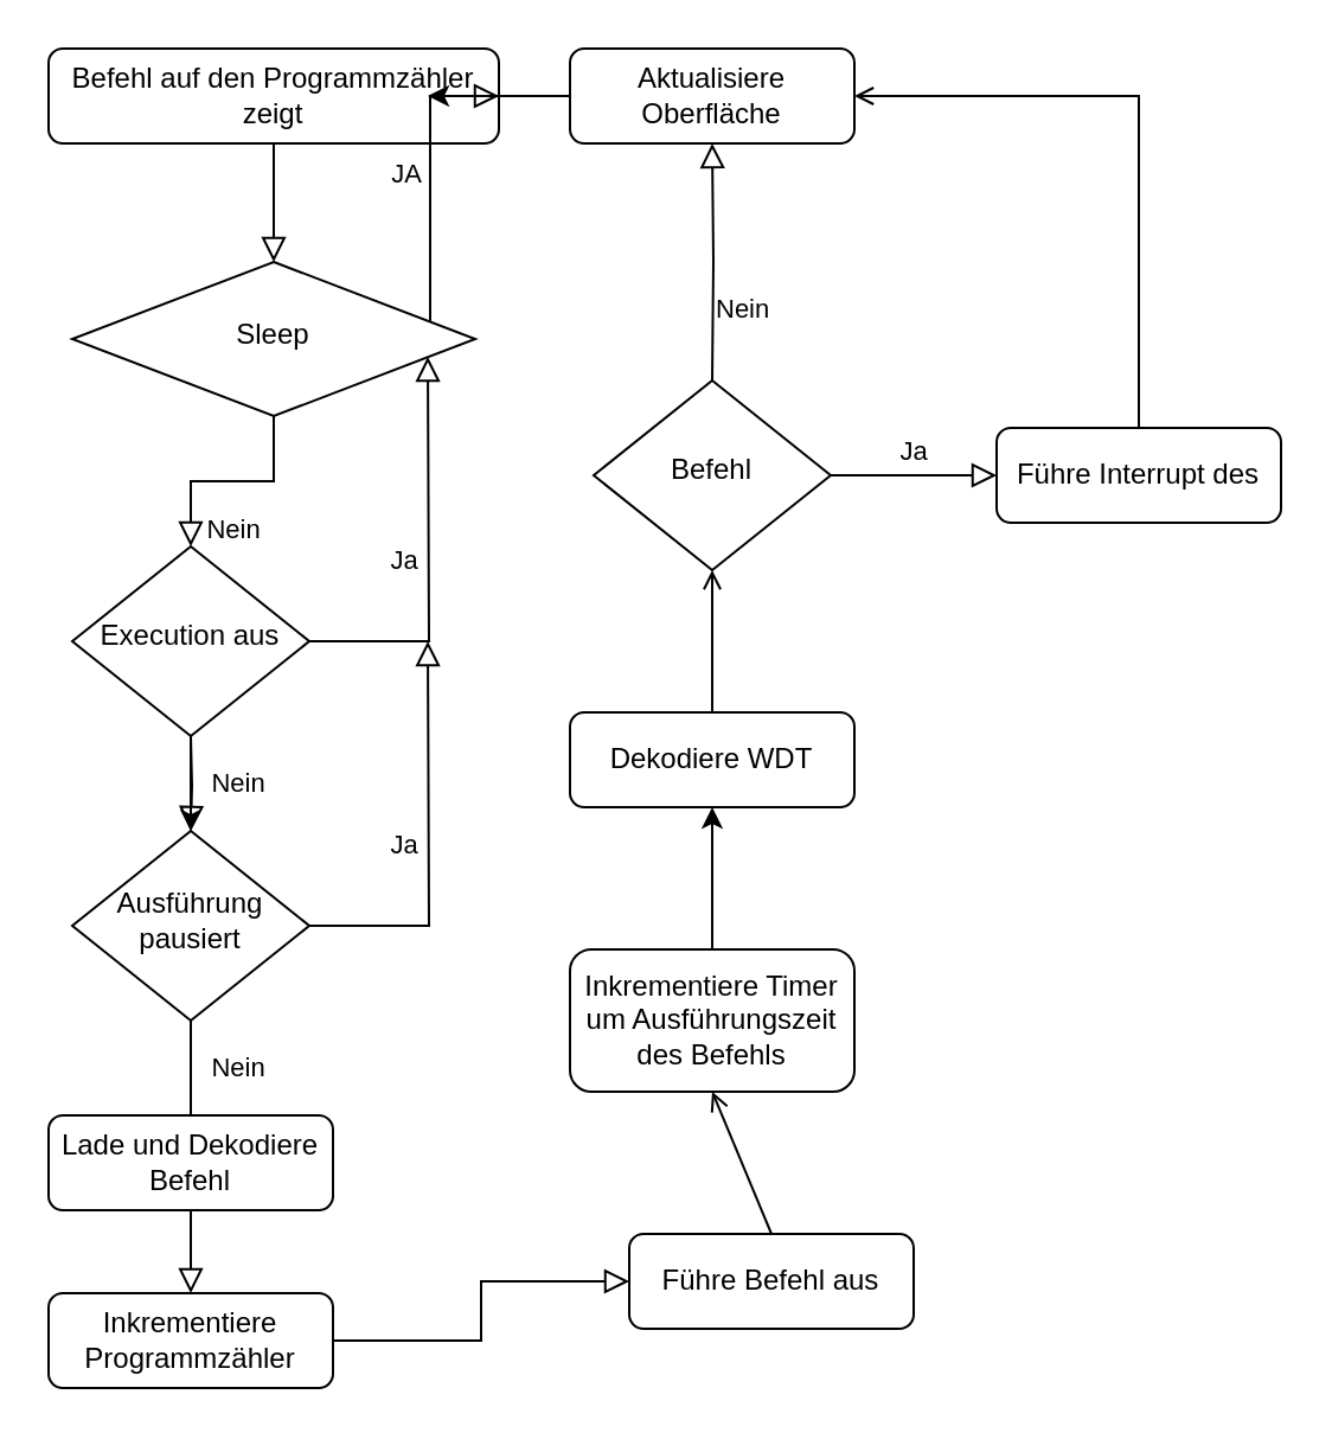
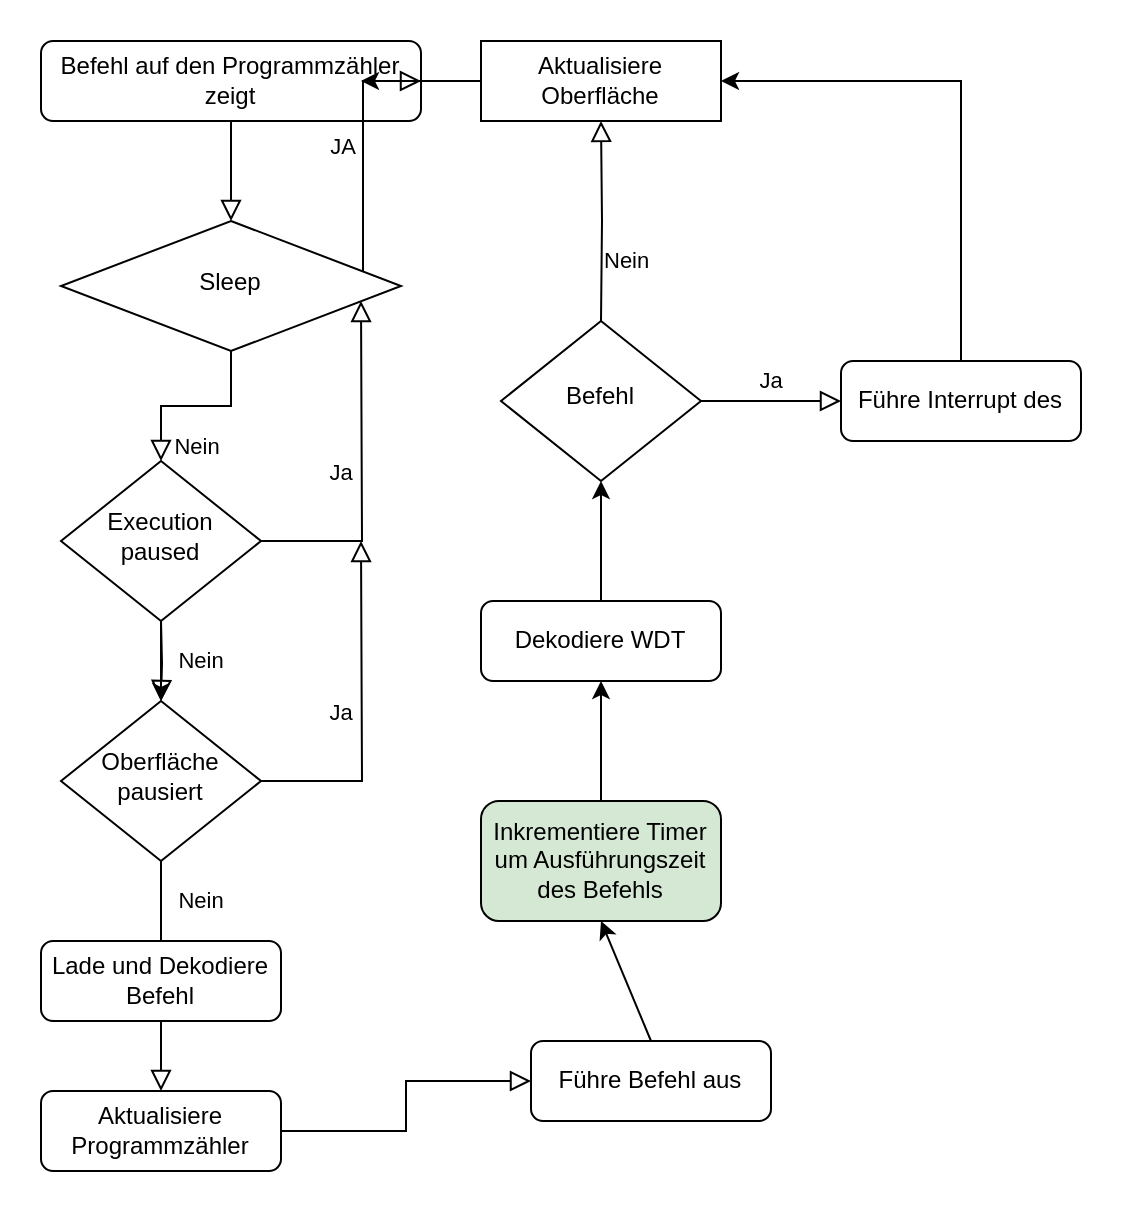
  <mxCell id="0" />
  <mxCell id="1" parent="0" />
  <mxCell id="2" value="" style="rounded=0;html=1;jettySize=auto;orthogonalLoop=1;fontSize=11;endArrow=block;endFill=0;endSize=8;strokeWidth=1;shadow=0;labelBackgroundColor=none;edgeStyle=orthogonalEdgeStyle;" parent="1" source="3" target="6" edge="1"><mxGeometry relative="1" as="geometry" /></mxCell>
  <mxCell id="3" value="Befehl auf den Programmzähler zeigt" style="rounded=1;whiteSpace=wrap;html=1;fontSize=12;glass=0;strokeWidth=1;shadow=0;" parent="1" vertex="1"><mxGeometry x="20" y="20" width="190" height="40" as="geometry" /></mxCell>
  <mxCell id="4" value="Nein" style="rounded=0;html=1;jettySize=auto;orthogonalLoop=1;fontSize=11;endArrow=block;endFill=0;endSize=8;strokeWidth=1;shadow=0;labelBackgroundColor=none;edgeStyle=orthogonalEdgeStyle;" parent="1" source="6" target="9" edge="1"><mxGeometry y="20" relative="1" as="geometry"><mxPoint as="offset" /></mxGeometry></mxCell>
  <mxCell id="5" value="JA" style="edgeStyle=orthogonalEdgeStyle;rounded=0;html=1;jettySize=auto;orthogonalLoop=1;fontSize=11;endArrow=block;endFill=0;endSize=8;strokeWidth=1;shadow=0;labelBackgroundColor=none;entryX=1;entryY=0.5;entryDx=0;entryDy=0;" parent="1" source="6" target="3" edge="1"><mxGeometry y="10" relative="1" as="geometry"><mxPoint as="offset" /><mxPoint x="180" y="40" as="targetPoint" /><Array as="points"><mxPoint x="181" y="150" /><mxPoint x="181" y="40" /></Array></mxGeometry></mxCell>
  <mxCell id="6" value="Sleep" style="rhombus;whiteSpace=wrap;html=1;shadow=0;fontFamily=Helvetica;fontSize=12;align=center;strokeWidth=1;spacing=6;spacingTop=-4;" parent="1" vertex="1"><mxGeometry x="30" y="110" width="170" height="65" as="geometry" /></mxCell>
  <mxCell id="7" value="Ja" style="edgeStyle=orthogonalEdgeStyle;rounded=0;html=1;jettySize=auto;orthogonalLoop=1;fontSize=11;endArrow=block;endFill=0;endSize=8;strokeWidth=1;shadow=0;labelBackgroundColor=none;" parent="1" source="9" edge="1"><mxGeometry y="10" relative="1" as="geometry"><mxPoint as="offset" /><mxPoint x="180" y="150" as="targetPoint" /></mxGeometry></mxCell>
  <mxCell id="8" value="" style="edgeStyle=orthogonalEdgeStyle;rounded=0;orthogonalLoop=1;jettySize=auto;html=1;" edge="1" parent="1" source="9" target="12"><mxGeometry relative="1" as="geometry" /></mxCell>
- <mxCell id="9" value="Execution aus" style="rhombus;whiteSpace=wrap;html=1;shadow=0;fontFamily=Helvetica;fontSize=12;align=center;strokeWidth=1;spacing=6;spacingTop=-4;" parent="1" vertex="1"><mxGeometry x="30" y="230" width="100" height="80" as="geometry" /></mxCell>
+ <mxCell id="9" value="Execution paused" style="rhombus;whiteSpace=wrap;html=1;shadow=0;fontFamily=Helvetica;fontSize=12;align=center;strokeWidth=1;spacing=6;spacingTop=-4;" parent="1" vertex="1"><mxGeometry x="30" y="230" width="100" height="80" as="geometry" /></mxCell>
  <mxCell id="10" value="Nein" style="rounded=0;html=1;jettySize=auto;orthogonalLoop=1;fontSize=11;endArrow=block;endFill=0;endSize=8;strokeWidth=1;shadow=0;labelBackgroundColor=none;edgeStyle=orthogonalEdgeStyle;" edge="1" parent="1" target="12"><mxGeometry y="20" relative="1" as="geometry"><mxPoint as="offset" /><mxPoint x="80" y="310" as="sourcePoint" /></mxGeometry></mxCell>
  <mxCell id="11" value="Ja" style="edgeStyle=orthogonalEdgeStyle;rounded=0;html=1;jettySize=auto;orthogonalLoop=1;fontSize=11;endArrow=block;endFill=0;endSize=8;strokeWidth=1;shadow=0;labelBackgroundColor=none;" edge="1" parent="1" source="12"><mxGeometry x="0.001" y="10" relative="1" as="geometry"><mxPoint as="offset" /><mxPoint x="180" y="270" as="targetPoint" /></mxGeometry></mxCell>
- <mxCell id="12" value="Ausführung pausiert" style="rhombus;whiteSpace=wrap;html=1;shadow=0;fontFamily=Helvetica;fontSize=12;align=center;strokeWidth=1;spacing=6;spacingTop=-4;" vertex="1" parent="1"><mxGeometry x="30" y="350" width="100" height="80" as="geometry" /></mxCell>
+ <mxCell id="12" value="Oberfläche pausiert" style="rhombus;whiteSpace=wrap;html=1;shadow=0;fontFamily=Helvetica;fontSize=12;align=center;strokeWidth=1;spacing=6;spacingTop=-4;" vertex="1" parent="1"><mxGeometry x="30" y="350" width="100" height="80" as="geometry" /></mxCell>
  <mxCell id="13" value="Lade und Dekodiere Befehl" style="rounded=1;whiteSpace=wrap;html=1;fontSize=12;glass=0;strokeWidth=1;shadow=0;" vertex="1" parent="1"><mxGeometry x="20" y="470" width="120" height="40" as="geometry" /></mxCell>
  <mxCell id="14" value="Nein" style="rounded=0;html=1;jettySize=auto;orthogonalLoop=1;fontSize=11;endArrow=none;endFill=0;endSize=8;strokeWidth=1;shadow=0;labelBackgroundColor=none;edgeStyle=orthogonalEdgeStyle;exitX=0.5;exitY=1;exitDx=0;exitDy=0;entryX=0.5;entryY=0;entryDx=0;entryDy=0;" edge="1" parent="1" source="12" target="13"><mxGeometry y="20" relative="1" as="geometry"><mxPoint as="offset" /><mxPoint x="201" y="407" as="sourcePoint" /><mxPoint x="201" y="447" as="targetPoint" /></mxGeometry></mxCell>
- <mxCell id="15" value="Inkrementiere Programmzähler" style="rounded=1;whiteSpace=wrap;html=1;fontSize=12;glass=0;strokeWidth=1;shadow=0;" vertex="1" parent="1"><mxGeometry x="20" y="545" width="120" height="40" as="geometry" /></mxCell>
+ <mxCell id="15" value="Aktualisiere Programmzähler" style="rounded=1;whiteSpace=wrap;html=1;fontSize=12;glass=0;strokeWidth=1;shadow=0;" vertex="1" parent="1"><mxGeometry x="20" y="545" width="120" height="40" as="geometry" /></mxCell>
  <mxCell id="16" value="" style="rounded=0;html=1;jettySize=auto;orthogonalLoop=1;fontSize=11;endArrow=block;endFill=0;endSize=8;strokeWidth=1;shadow=0;labelBackgroundColor=none;edgeStyle=orthogonalEdgeStyle;entryX=0.5;entryY=0;entryDx=0;entryDy=0;" edge="1" parent="1" target="15"><mxGeometry relative="1" as="geometry"><mxPoint x="80" y="510" as="sourcePoint" /><mxPoint x="90" y="120" as="targetPoint" /></mxGeometry></mxCell>
  <mxCell id="17" value="Führe Befehl aus" style="rounded=1;whiteSpace=wrap;html=1;fontSize=12;glass=0;strokeWidth=1;shadow=0;" vertex="1" parent="1"><mxGeometry x="265" y="520" width="120" height="40" as="geometry" /></mxCell>
  <mxCell id="18" value="" style="rounded=0;html=1;jettySize=auto;orthogonalLoop=1;fontSize=11;endArrow=block;endFill=0;endSize=8;strokeWidth=1;shadow=0;labelBackgroundColor=none;edgeStyle=orthogonalEdgeStyle;entryX=0;entryY=0.5;entryDx=0;entryDy=0;exitX=1;exitY=0.5;exitDx=0;exitDy=0;" edge="1" parent="1" source="15" target="17"><mxGeometry relative="1" as="geometry"><mxPoint x="90" y="520" as="sourcePoint" /><mxPoint x="90" y="555" as="targetPoint" /></mxGeometry></mxCell>
  <mxCell id="19" value="Dekodiere WDT" style="rounded=1;whiteSpace=wrap;html=1;fontSize=12;glass=0;strokeWidth=1;shadow=0;" vertex="1" parent="1"><mxGeometry x="240" y="300" width="120" height="40" as="geometry" /></mxCell>
- <mxCell id="20" value="Inkrementiere Timer um Ausführungszeit des Befehls" style="rounded=1;whiteSpace=wrap;html=1;fontSize=12;glass=0;strokeWidth=1;shadow=0;" vertex="1" parent="1"><mxGeometry x="240" y="400" width="120" height="60" as="geometry" /></mxCell>
+ <mxCell id="20" value="Inkrementiere Timer um Ausführungszeit des Befehls" style="rounded=1;whiteSpace=wrap;html=1;fontSize=12;glass=0;strokeWidth=1;shadow=0;fillColor=#d5e8d4;" vertex="1" parent="1"><mxGeometry x="240" y="400" width="120" height="60" as="geometry" /></mxCell>
  <mxCell id="21" value="Befehl" style="rhombus;whiteSpace=wrap;html=1;shadow=0;fontFamily=Helvetica;fontSize=12;align=center;strokeWidth=1;spacing=6;spacingTop=-4;" vertex="1" parent="1"><mxGeometry x="250" y="160" width="100" height="80" as="geometry" /></mxCell>
  <mxCell id="22" value="Ja" style="edgeStyle=orthogonalEdgeStyle;rounded=0;html=1;jettySize=auto;orthogonalLoop=1;fontSize=11;endArrow=block;endFill=0;endSize=8;strokeWidth=1;shadow=0;labelBackgroundColor=none;exitX=1;exitY=0.5;exitDx=0;exitDy=0;entryX=0;entryY=0.5;entryDx=0;entryDy=0;" edge="1" parent="1" source="21" target="23"><mxGeometry y="10" relative="1" as="geometry"><mxPoint as="offset" /><mxPoint x="140" y="280" as="sourcePoint" /><mxPoint x="460" y="250" as="targetPoint" /></mxGeometry></mxCell>
  <mxCell id="23" value="Führe Interrupt des" style="rounded=1;whiteSpace=wrap;html=1;fontSize=12;glass=0;strokeWidth=1;shadow=0;" vertex="1" parent="1"><mxGeometry x="420" y="180" width="120" height="40" as="geometry" /></mxCell>
- <mxCell id="24" value="Aktualisiere Oberfläche" style="rounded=1;whiteSpace=wrap;html=1;fontSize=12;glass=0;strokeWidth=1;shadow=0;" vertex="1" parent="1"><mxGeometry x="240" y="20" width="120" height="40" as="geometry" /></mxCell>
- <mxCell id="25" value="" style="endArrow=open;rounded=0;exitX=0.5;exitY=0;exitDx=0;exitDy=0;entryX=0.5;entryY=1;entryDx=0;entryDy=0;html=1;strokeColor=default;" edge="1" parent="1" source="17" target="20"><mxGeometry width="50" height="50" relative="1" as="geometry"><mxPoint x="420" y="460" as="sourcePoint" /><mxPoint x="470" y="410" as="targetPoint" /></mxGeometry></mxCell>
+ <mxCell id="24" value="Aktualisiere Oberfläche" style="whiteSpace=wrap;html=1;fontSize=12;glass=0;strokeWidth=1;shadow=0;rounded=0;" vertex="1" parent="1"><mxGeometry x="240" y="20" width="120" height="40" as="geometry" /></mxCell>
+ <mxCell id="25" value="" style="endArrow=classic;rounded=0;exitX=0.5;exitY=0;exitDx=0;exitDy=0;entryX=0.5;entryY=1;entryDx=0;entryDy=0;html=1;strokeColor=default;" edge="1" parent="1" source="17" target="20"><mxGeometry width="50" height="50" relative="1" as="geometry"><mxPoint x="420" y="460" as="sourcePoint" /><mxPoint x="470" y="410" as="targetPoint" /></mxGeometry></mxCell>
  <mxCell id="26" value="" style="endArrow=classic;html=1;rounded=0;exitX=0.5;exitY=0;exitDx=0;exitDy=0;entryX=0.5;entryY=1;entryDx=0;entryDy=0;" edge="1" parent="1" source="20" target="19"><mxGeometry width="50" height="50" relative="1" as="geometry"><mxPoint x="310" y="555" as="sourcePoint" /><mxPoint x="310" y="470" as="targetPoint" /></mxGeometry></mxCell>
- <mxCell id="27" value="" style="endArrow=open;html=1;rounded=0;exitX=0.5;exitY=0;exitDx=0;exitDy=0;entryX=0.5;entryY=1;entryDx=0;entryDy=0;fontColor=default;labelBackgroundColor=default;" edge="1" parent="1" source="19" target="21"><mxGeometry width="50" height="50" relative="1" as="geometry"><mxPoint x="320" y="565" as="sourcePoint" /><mxPoint x="320" y="480" as="targetPoint" /></mxGeometry></mxCell>
- <mxCell id="28" value="" style="endArrow=open;html=1;rounded=0;exitX=0.5;exitY=0;exitDx=0;exitDy=0;entryX=1;entryY=0.5;entryDx=0;entryDy=0;" edge="1" parent="1" source="23" target="24"><mxGeometry width="50" height="50" relative="1" as="geometry"><mxPoint x="330" y="575" as="sourcePoint" /><mxPoint x="370" y="80" as="targetPoint" /><Array as="points"><mxPoint x="480" y="40" /></Array></mxGeometry></mxCell>
+ <mxCell id="27" value="" style="endArrow=classic;html=1;rounded=0;exitX=0.5;exitY=0;exitDx=0;exitDy=0;entryX=0.5;entryY=1;entryDx=0;entryDy=0;fontColor=default;labelBackgroundColor=default;" edge="1" parent="1" source="19" target="21"><mxGeometry width="50" height="50" relative="1" as="geometry"><mxPoint x="320" y="565" as="sourcePoint" /><mxPoint x="320" y="480" as="targetPoint" /></mxGeometry></mxCell>
+ <mxCell id="28" value="" style="endArrow=classic;html=1;rounded=0;exitX=0.5;exitY=0;exitDx=0;exitDy=0;entryX=1;entryY=0.5;entryDx=0;entryDy=0;" edge="1" parent="1" source="23" target="24"><mxGeometry width="50" height="50" relative="1" as="geometry"><mxPoint x="330" y="575" as="sourcePoint" /><mxPoint x="370" y="80" as="targetPoint" /><Array as="points"><mxPoint x="480" y="40" /></Array></mxGeometry></mxCell>
  <mxCell id="29" value="" style="endArrow=classic;html=1;rounded=0;exitX=0;exitY=0.5;exitDx=0;exitDy=0;" edge="1" parent="1" source="24"><mxGeometry width="50" height="50" relative="1" as="geometry"><mxPoint x="310" y="310" as="sourcePoint" /><mxPoint x="180" y="40" as="targetPoint" /></mxGeometry></mxCell>
  <mxCell id="30" value="Nein" style="rounded=0;html=1;jettySize=auto;orthogonalLoop=1;fontSize=11;endArrow=block;endFill=0;endSize=8;strokeWidth=1;shadow=0;labelBackgroundColor=none;edgeStyle=orthogonalEdgeStyle;entryX=0.5;entryY=1;entryDx=0;entryDy=0;align=left;" edge="1" parent="1" target="24"><mxGeometry x="-0.403" relative="1" as="geometry"><mxPoint as="offset" /><mxPoint x="300" y="160" as="sourcePoint" /><mxPoint x="90" y="240" as="targetPoint" /></mxGeometry></mxCell>
